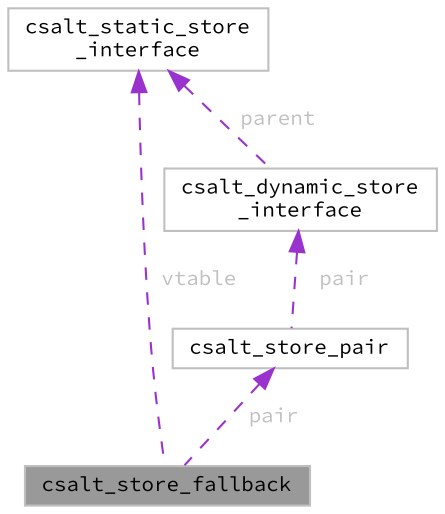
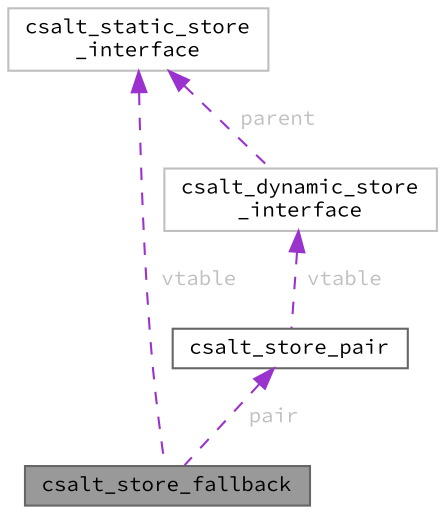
  digraph {
    fontname="Source Code Pro"
    node [color=gray40 fillcolor=white fontname="Source Code Pro" fontsize=10 shape=box style=filled]
    edge [color=darkorchid3 dir=back fontcolor=grey fontname="Source Code Pro" fontsize=10 labelfontname=Helvetica labelfontsize=10 style=dashed]
-   n1 [color=grey75 fillcolor=grey60 fontcolor=black height=0.2 label=csalt_store_fallback width=0.4]
+   n1 [fillcolor=grey60 fontcolor=black height=0.2 label=csalt_store_fallback width=0.4]
    n2 [color=grey75 height=0.2 label="csalt_dynamic_store\l_interface" width=0.4]
-   n3 [color=grey75 height=0.2 label=csalt_store_pair width=0.4]
+   n3 [height=0.2 label=csalt_store_pair width=0.4]
    n4 [color=grey75 height=0.2 label="csalt_static_store\l_interface" width=0.4]
-   n2 -> n3 [label=" pair"]
+   n2 -> n3 [label=" vtable"]
    n3 -> n1 [label=" pair"]
    n4 -> n1 [label=" vtable"]
    n4 -> n2 [label=" parent"]
  }
